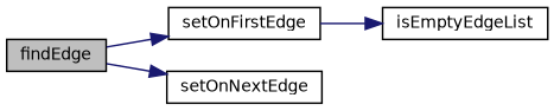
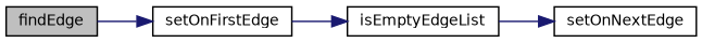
  digraph {
    rankdir=LR
    node [color=black fillcolor=white fontname=Helvetica fontsize=10 shape=record style=filled]
    edge [color=midnightblue fontname=Helvetica fontsize=10 labelfontname=Helvetica labelfontsize=10 style=solid]
    n1 [fillcolor=grey75 fontcolor=black height=0.2 label=findEdge width=0.4]
    n2 [height=0.2 label=setOnFirstEdge width=0.4]
    n3 [height=0.2 label=setOnNextEdge width=0.4]
    n4 [height=0.2 label=isEmptyEdgeList width=0.4]
    n1 -> n2
-   n1 -> n3
+   n4 -> n3
    n2 -> n4
  }
